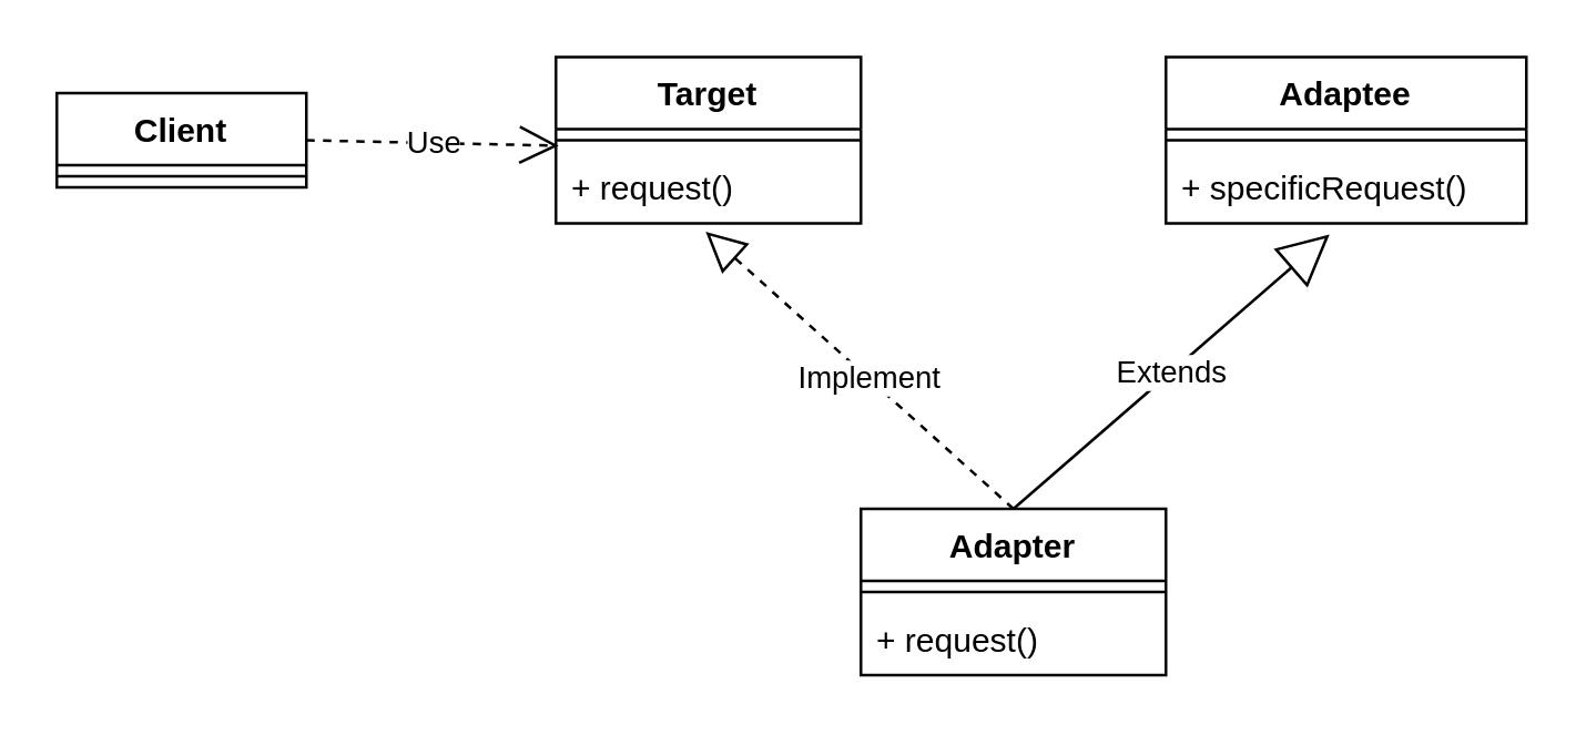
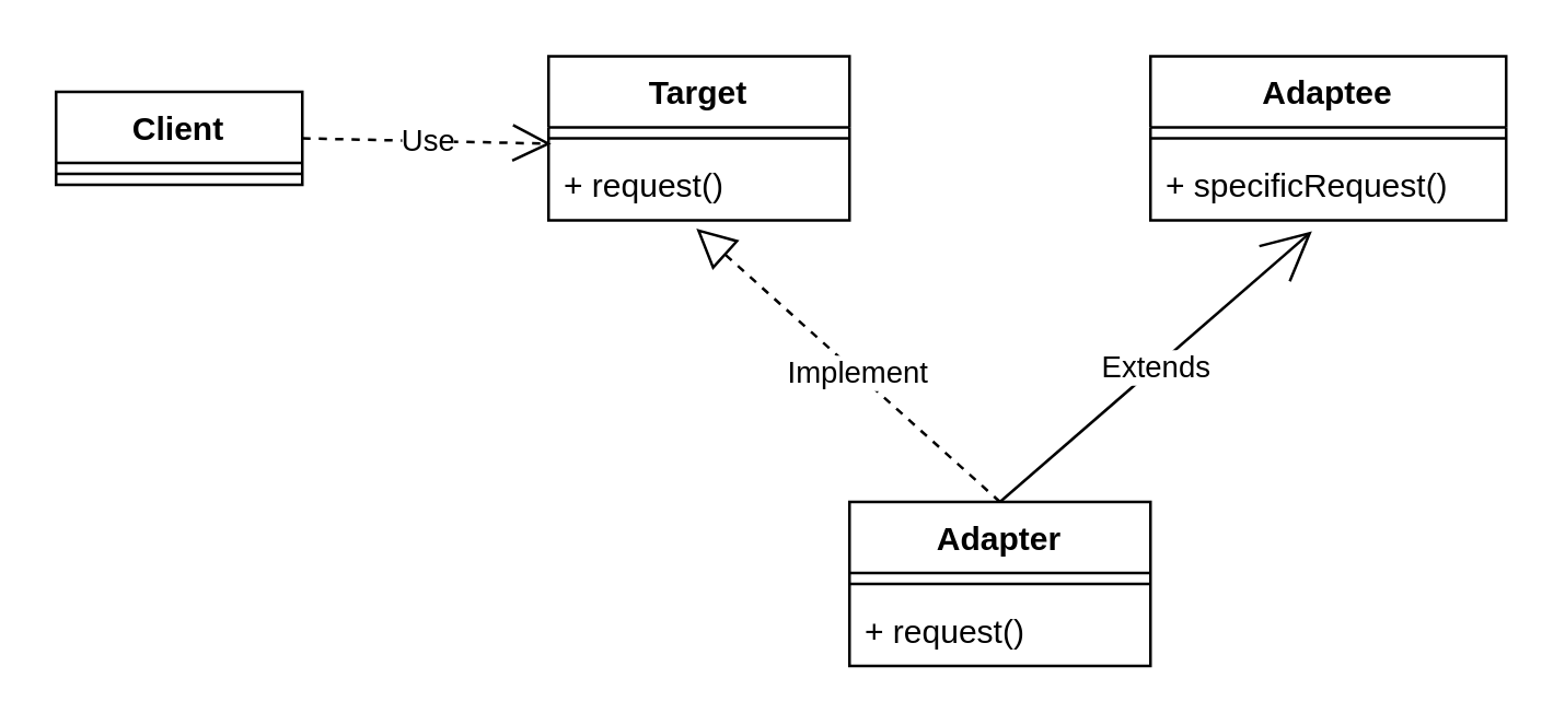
  <mxCell id="0" />
  <mxCell id="1" parent="0" />
  <mxCell id="2" value="Client" style="swimlane;fontStyle=1;align=center;verticalAlign=top;childLayout=stackLayout;horizontal=1;startSize=26;horizontalStack=0;resizeParent=1;resizeParentMax=0;resizeLast=0;collapsible=1;marginBottom=0;whiteSpace=wrap;html=1;" parent="1" vertex="1"><mxGeometry x="20" y="33" width="90" height="34" as="geometry" /></mxCell>
  <mxCell id="3" value="" style="line;strokeWidth=1;fillColor=none;align=left;verticalAlign=middle;spacingTop=-1;spacingLeft=3;spacingRight=3;rotatable=0;labelPosition=right;points=[];portConstraint=eastwest;strokeColor=inherit;" parent="2" vertex="1"><mxGeometry y="26" width="90" height="8" as="geometry" /></mxCell>
  <mxCell id="4" value="Target" style="swimlane;fontStyle=1;align=center;verticalAlign=top;childLayout=stackLayout;horizontal=1;startSize=26;horizontalStack=0;resizeParent=1;resizeParentMax=0;resizeLast=0;collapsible=1;marginBottom=0;whiteSpace=wrap;html=1;" vertex="1" parent="1"><mxGeometry x="200" y="20" width="110" height="60" as="geometry" /></mxCell>
  <mxCell id="5" value="" style="line;strokeWidth=1;fillColor=none;align=left;verticalAlign=middle;spacingTop=-1;spacingLeft=3;spacingRight=3;rotatable=0;labelPosition=right;points=[];portConstraint=eastwest;strokeColor=inherit;" vertex="1" parent="4"><mxGeometry y="26" width="110" height="8" as="geometry" /></mxCell>
  <mxCell id="6" value="+ request()" style="text;strokeColor=none;fillColor=none;align=left;verticalAlign=top;spacingLeft=4;spacingRight=4;overflow=hidden;rotatable=0;points=[[0,0.5],[1,0.5]];portConstraint=eastwest;whiteSpace=wrap;html=1;" vertex="1" parent="4"><mxGeometry y="34" width="110" height="26" as="geometry" /></mxCell>
  <mxCell id="7" value="Adaptee" style="swimlane;fontStyle=1;align=center;verticalAlign=top;childLayout=stackLayout;horizontal=1;startSize=26;horizontalStack=0;resizeParent=1;resizeParentMax=0;resizeLast=0;collapsible=1;marginBottom=0;whiteSpace=wrap;html=1;" vertex="1" parent="1"><mxGeometry x="420" y="20" width="130" height="60" as="geometry" /></mxCell>
  <mxCell id="8" value="" style="line;strokeWidth=1;fillColor=none;align=left;verticalAlign=middle;spacingTop=-1;spacingLeft=3;spacingRight=3;rotatable=0;labelPosition=right;points=[];portConstraint=eastwest;strokeColor=inherit;" vertex="1" parent="7"><mxGeometry y="26" width="130" height="8" as="geometry" /></mxCell>
  <mxCell id="9" value="+ specificRequest()" style="text;strokeColor=none;fillColor=none;align=left;verticalAlign=top;spacingLeft=4;spacingRight=4;overflow=hidden;rotatable=0;points=[[0,0.5],[1,0.5]];portConstraint=eastwest;whiteSpace=wrap;html=1;" vertex="1" parent="7"><mxGeometry y="34" width="130" height="26" as="geometry" /></mxCell>
  <mxCell id="10" value="Adapter" style="swimlane;fontStyle=1;align=center;verticalAlign=top;childLayout=stackLayout;horizontal=1;startSize=26;horizontalStack=0;resizeParent=1;resizeParentMax=0;resizeLast=0;collapsible=1;marginBottom=0;whiteSpace=wrap;html=1;" vertex="1" parent="1"><mxGeometry x="310" y="183" width="110" height="60" as="geometry" /></mxCell>
  <mxCell id="11" value="" style="line;strokeWidth=1;fillColor=none;align=left;verticalAlign=middle;spacingTop=-1;spacingLeft=3;spacingRight=3;rotatable=0;labelPosition=right;points=[];portConstraint=eastwest;strokeColor=inherit;" vertex="1" parent="10"><mxGeometry y="26" width="110" height="8" as="geometry" /></mxCell>
  <mxCell id="12" value="+ request()" style="text;strokeColor=none;fillColor=none;align=left;verticalAlign=top;spacingLeft=4;spacingRight=4;overflow=hidden;rotatable=0;points=[[0,0.5],[1,0.5]];portConstraint=eastwest;whiteSpace=wrap;html=1;" vertex="1" parent="10"><mxGeometry y="34" width="110" height="26" as="geometry" /></mxCell>
- <mxCell id="13" value="Extends" style="endArrow=block;endSize=16;endFill=0;html=1;rounded=0;exitX=0.5;exitY=0;exitDx=0;exitDy=0;entryX=0.454;entryY=1.154;entryDx=0;entryDy=0;entryPerimeter=0;" edge="1" parent="1" source="10" target="9"><mxGeometry width="160" relative="1" as="geometry"><mxPoint x="340" y="303" as="sourcePoint" /><mxPoint x="490" y="93" as="targetPoint" /></mxGeometry></mxCell>
+ <mxCell id="13" value="Extends" style="endArrow=open;endSize=16;endFill=0;html=1;rounded=0;exitX=0.5;exitY=0;exitDx=0;exitDy=0;entryX=0.454;entryY=1.154;entryDx=0;entryDy=0;entryPerimeter=0;" edge="1" parent="1" source="10" target="9"><mxGeometry width="160" relative="1" as="geometry"><mxPoint x="340" y="303" as="sourcePoint" /><mxPoint x="490" y="93" as="targetPoint" /></mxGeometry></mxCell>
  <mxCell id="14" value="" style="endArrow=block;dashed=1;endFill=0;endSize=12;html=1;rounded=0;exitX=0.5;exitY=0;exitDx=0;exitDy=0;entryX=0.491;entryY=1.115;entryDx=0;entryDy=0;entryPerimeter=0;" edge="1" parent="1" source="10" target="6"><mxGeometry width="160" relative="1" as="geometry"><mxPoint x="70" y="263" as="sourcePoint" /><mxPoint x="230" y="263" as="targetPoint" /></mxGeometry></mxCell>
  <mxCell id="15" value="Implement" style="edgeLabel;html=1;align=center;verticalAlign=middle;resizable=0;points=[];" vertex="1" connectable="0" parent="14"><mxGeometry x="-0.047" relative="1" as="geometry"><mxPoint as="offset" /></mxGeometry></mxCell>
  <mxCell id="16" value="Use" style="endArrow=open;endSize=12;dashed=1;html=1;rounded=0;exitX=1;exitY=0.5;exitDx=0;exitDy=0;entryX=0.009;entryY=-0.077;entryDx=0;entryDy=0;entryPerimeter=0;" edge="1" parent="1" source="2" target="6"><mxGeometry width="160" relative="1" as="geometry"><mxPoint x="10" y="203" as="sourcePoint" /><mxPoint x="170" y="203" as="targetPoint" /></mxGeometry></mxCell>
